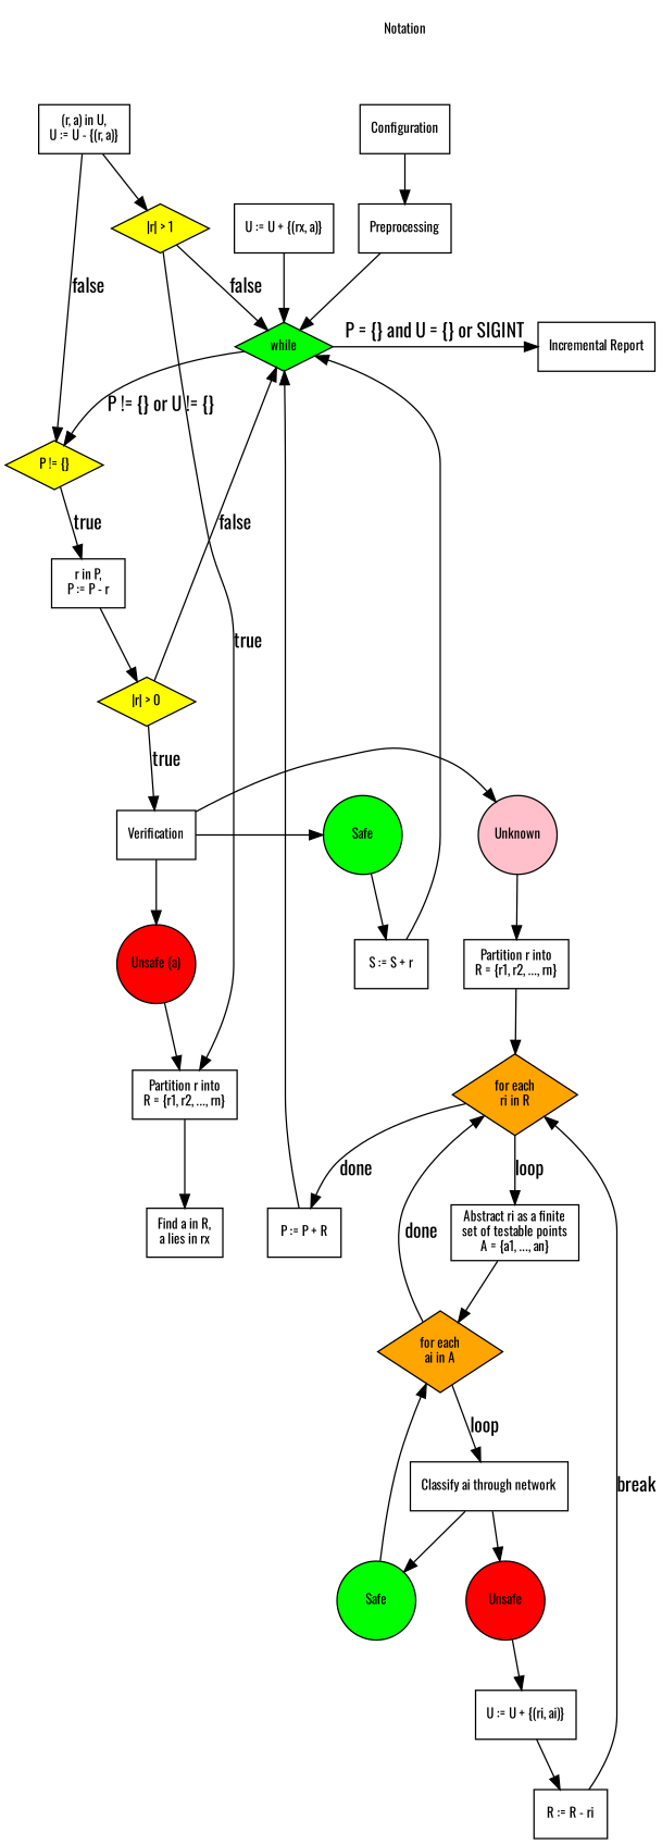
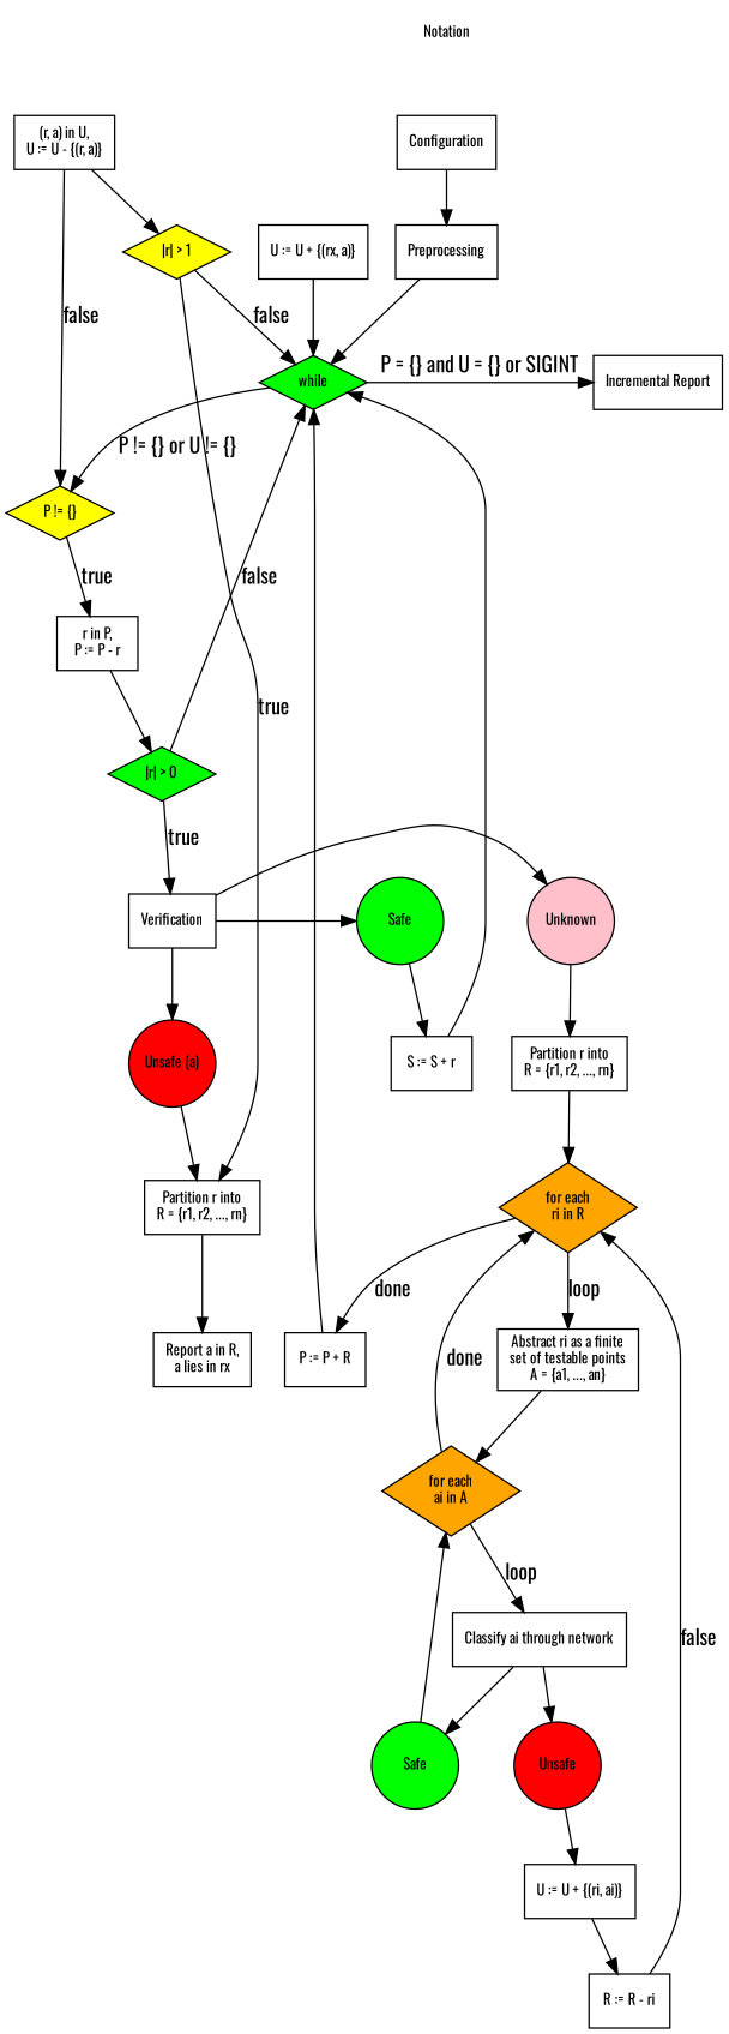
  digraph {
    fontname=Oswald
    rankdir=UD
    node [fontname=Oswald fontsize=10 shape=box]
    edge [fontname=Oswald]
    n1 [label="Incremental Report"]
    n2 [fillcolor=green label=while shape=diamond style=filled width=1.0]
    n3 [label=Verification texlbl=Verification]
    n4 [fillcolor=green fixedsize=true label=Safe shape=circle style=filled width=0.8]
    n5 [fillcolor=pink fixedsize=true label=Unknown shape=circle style=filled width=0.8]
    n6 [fillcolor=yellow label="P != {}" shape=diamond style=filled texlbl="$P \neq \{\}$" width=1.0]
    n7 [fillcolor=red fixedsize=true label="Unsafe (a)" shape=circle style=filled texlbl="Unsafe ($\alpha$)" width=0.8]
    n8 [label="S := S + r" texlbl="$S := S + r$"]
    n9 [label="Partition r into\nR = {r1, r2, ..., rn}" texlbl="Partition r into \break $R = \{r_1, r_2, \hdots , r_n\}$"]
    n10 [label=Notation shape=plaintext texlbl="\n        \begin{tabular}{|c|l|}\n            \hline\n            \multicolumn{2}{|c|}{\textbf{Notation}} \\ \hline\n            Symbol & Definition \\ \hline\n            $P$ & Set of unverified regions \\ \n            $U$ & Set of known unsafe regions \\ \n            $S$ & Set of safe regions \\ \n            $|r|, r \in P$ & Number of valid points in $r$ \\ \hline \n        \end{tabular}\n    "]
    n11 [label=Configuration texlbl=Configuration]
    n12 [label=Preprocessing]
    n13 [label="r in P,\nP := P - r" texlbl="$r \in P, P := P - r$"]
-   n14 [fillcolor=yellow label="|r| > 0" shape=diamond style=filled texlbl="$|r| > 0$" width=1.0]
+   n14 [fillcolor=green label="|r| > 0" shape=diamond style=filled texlbl="$|r| > 0$" width=1.0]
    n15 [label="(r, a) in U,\nU := U - {(r, a)}" texlbl="$(r, a) \in U, U := U - \{(r, a)\}$"]
    n16 [fillcolor=yellow label="|r| > 1" shape=diamond style=filled texlbl="$|r| > 1$" width=1.0]
    n17 [label="Partition r into\nR = {r1, r2, ..., rn}" texlbl="Partition r into \break $R = \{r_1, r_2, \hdots , r_n\}$"]
-   n18 [label="Find a in R,\na lies in rx" texlbl="Find $a$ in $R$, $a \in r_x$"]
+   n18 [label="Report a in R,\na lies in rx" texlbl="Find $a$ in $R$, $a \in r_x$"]
    n19 [label="U := U + {(rx, a)}" texlbl="$U := U + \{(r_x, a)\}$"]
    n20 [fillcolor=orange label="for each\nri in R" shape=diamond style=filled texlbl="$\forall r_i \in R$" width=1.0]
    n21 [label="Abstract ri as a finite\nset of testable points\nA = {a1, ..., an}" texlbl="Abstract $r_i$ as a set $A = \{a_1, \hdots , a_n\}$"]
    n22 [label="P := P + R" texlbl="$P := P + R$"]
    n23 [fillcolor=orange label="for each\nai in A" shape=diamond style=filled texlbl="$\forall a_i \in A$" width=1.0]
    n24 [label="Classify ai through network"]
    n25 [fillcolor=green fixedsize=true label=Safe shape=circle style=filled width=0.8]
    n26 [fillcolor=red fixedsize=true label=Unsafe shape=circle style=filled width=0.8]
    n27 [label="U := U + {(ri, ai)}" texlbl="$U := U + \{(r_i, a_i)\}$"]
    n28 [label="R := R - ri" texlbl="$R := R - r_i$"]
    subgraph sub_1 {
      rank=same
      n1
      n2
    }
    subgraph sub_2 {
      rank=same
      n3
      n4
      n5
    }
    n2 -> n1 [label="P = {} and U = {} or SIGINT" texlbl="$P = \{\} \land U = \{\} \lor$ SIGINT"]
    n2 -> n6 [label="P != {} or U != {}" texlbl="$P \neq \{\} \lor U \neq \{\}$"]
    n3 -> n5
    n3 -> n7
    n4 -> n3 [dir=back]
    n4 -> n8
    n5 -> n9
    n6 -> n13 [label=true]
    n7 -> n17
    n8 -> n2
    n9 -> n20
    n10 -> n11 [style=invis]
    n11 -> n12
    n12 -> n2
    n13 -> n14
    n14 -> n2 [label=false]
    n14 -> n3 [label=true]
    n15 -> n6 [label=false]
    n15 -> n16
    n16 -> n2 [label=false]
    n16 -> n17 [label=true]
    n17 -> n18
    n19 -> n2
    n20 -> n21 [label=loop]
    n20 -> n22 [label=done]
    n21 -> n23
    n22 -> n2
    n23 -> n20 [label=done]
    n23 -> n24 [label=loop]
    n24 -> n25
    n24 -> n26
    n25 -> n23
    n26 -> n27
    n27 -> n28
-   n28 -> n20 [label=break]
+   n28 -> n20 [label=false]
  }
